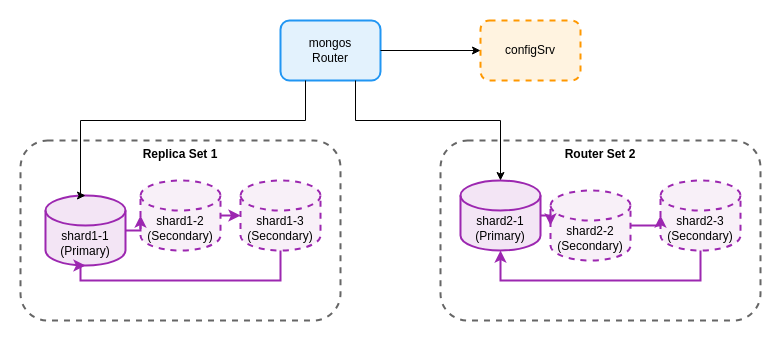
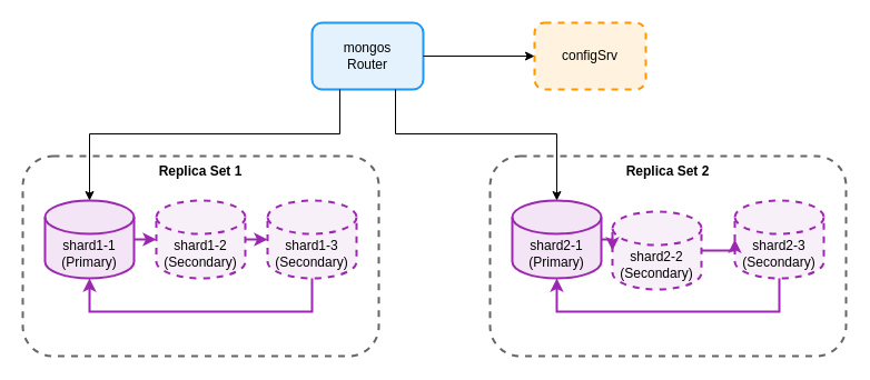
  <mxCell id="0" />
  <mxCell id="1" parent="0" />
  <mxCell id="2" value="mongos&#10;Router" style="rounded=1;whiteSpace=wrap;html=1;fillColor=#E3F2FD;strokeColor=#2196F3;strokeWidth=2;" vertex="1" parent="1"><mxGeometry x="280" y="20" width="100" height="60" as="geometry" /></mxCell>
  <mxCell id="3" value="configSrv" style="rounded=1;whiteSpace=wrap;html=1;fillColor=#FFF3E0;strokeColor=#FF9800;strokeWidth=2;dashed=1;" vertex="1" parent="1"><mxGeometry x="480" y="20" width="100" height="60" as="geometry" /></mxCell>
  <mxCell id="4" value="Replica Set 1" style="rounded=1;whiteSpace=wrap;html=1;fillColor=none;strokeColor=#666666;strokeWidth=2;dashed=1;verticalAlign=top;fontSize=12;fontStyle=1;" vertex="1" parent="1"><mxGeometry x="20" y="140" width="320" height="180" as="geometry" /></mxCell>
- <mxCell id="5" value="shard1-1&#10;(Primary)" style="shape=cylinder3;whiteSpace=wrap;html=1;boundedLbl=1;backgroundOutline=1;size=15;fillColor=#F3E5F5;strokeColor=#9C27B0;strokeWidth=2;" vertex="1" parent="1"><mxGeometry x="45" y="195" width="80" height="70" as="geometry" /></mxCell>
+ <mxCell id="5" value="shard1-1&#10;(Primary)" style="shape=cylinder3;whiteSpace=wrap;html=1;boundedLbl=1;backgroundOutline=1;size=15;fillColor=#F3E5F5;strokeColor=#9C27B0;strokeWidth=2;" vertex="1" parent="1"><mxGeometry x="40" y="180" width="80" height="70" as="geometry" /></mxCell>
  <mxCell id="6" value="shard1-2&#10;(Secondary)" style="shape=cylinder3;whiteSpace=wrap;html=1;boundedLbl=1;backgroundOutline=1;size=15;fillColor=#F8F0F8;strokeColor=#9C27B0;strokeWidth=2;dashed=1;" vertex="1" parent="1"><mxGeometry x="140" y="180" width="80" height="70" as="geometry" /></mxCell>
  <mxCell id="7" value="shard1-3&#10;(Secondary)" style="shape=cylinder3;whiteSpace=wrap;html=1;boundedLbl=1;backgroundOutline=1;size=15;fillColor=#F8F0F8;strokeColor=#9C27B0;strokeWidth=2;dashed=1;" vertex="1" parent="1"><mxGeometry x="240" y="180" width="80" height="70" as="geometry" /></mxCell>
- <mxCell id="8" value="Router Set 2" style="rounded=1;whiteSpace=wrap;html=1;fillColor=none;strokeColor=#666666;strokeWidth=2;dashed=1;verticalAlign=top;fontSize=12;fontStyle=1;" vertex="1" parent="1"><mxGeometry x="440" y="140" width="320" height="180" as="geometry" /></mxCell>
+ <mxCell id="8" value="Replica Set 2" style="rounded=1;whiteSpace=wrap;html=1;fillColor=none;strokeColor=#666666;strokeWidth=2;dashed=1;verticalAlign=top;fontSize=12;fontStyle=1;" vertex="1" parent="1"><mxGeometry x="440" y="140" width="320" height="180" as="geometry" /></mxCell>
  <mxCell id="9" value="shard2-1&#10;(Primary)" style="shape=cylinder3;whiteSpace=wrap;html=1;boundedLbl=1;backgroundOutline=1;size=15;fillColor=#F3E5F5;strokeColor=#9C27B0;strokeWidth=2;" vertex="1" parent="1"><mxGeometry x="460" y="180" width="80" height="70" as="geometry" /></mxCell>
  <mxCell id="10" value="shard2-2&#10;(Secondary)" style="shape=cylinder3;whiteSpace=wrap;html=1;boundedLbl=1;backgroundOutline=1;size=15;fillColor=#F8F0F8;strokeColor=#9C27B0;strokeWidth=2;dashed=1;" vertex="1" parent="1"><mxGeometry x="550" y="190" width="80" height="70" as="geometry" /></mxCell>
  <mxCell id="11" value="shard2-3&#10;(Secondary)" style="shape=cylinder3;whiteSpace=wrap;html=1;boundedLbl=1;backgroundOutline=1;size=15;fillColor=#F8F0F8;strokeColor=#9C27B0;strokeWidth=2;dashed=1;" vertex="1" parent="1"><mxGeometry x="660" y="180" width="80" height="70" as="geometry" /></mxCell>
  <mxCell id="12" style="edgeStyle=orthogonalEdgeStyle;rounded=0;orthogonalLoop=1;jettySize=auto;html=1;exitX=1;exitY=0.5;exitDx=0;exitDy=0;entryX=0;entryY=0.5;entryDx=0;entryDy=0;" edge="1" parent="1" source="2" target="3"><mxGeometry relative="1" as="geometry" /></mxCell>
  <mxCell id="13" style="edgeStyle=orthogonalEdgeStyle;rounded=0;orthogonalLoop=1;jettySize=auto;html=1;exitX=0.25;exitY=1;exitDx=0;exitDy=0;entryX=0.5;entryY=0;entryDx=0;entryDy=0;entryPerimeter=0;" edge="1" parent="1" source="2" target="5"><mxGeometry relative="1" as="geometry"><Array as="points"><mxPoint x="305" y="120" /><mxPoint x="80" y="120" /></Array></mxGeometry></mxCell>
  <mxCell id="14" style="edgeStyle=orthogonalEdgeStyle;rounded=0;orthogonalLoop=1;jettySize=auto;html=1;exitX=0.75;exitY=1;exitDx=0;exitDy=0;entryX=0.5;entryY=0;entryDx=0;entryDy=0;entryPerimeter=0;" edge="1" parent="1" source="2" target="9"><mxGeometry relative="1" as="geometry"><Array as="points"><mxPoint x="355" y="120" /><mxPoint x="500" y="120" /></Array></mxGeometry></mxCell>
  <mxCell id="15" style="edgeStyle=orthogonalEdgeStyle;rounded=0;orthogonalLoop=1;jettySize=auto;html=1;exitX=1;exitY=0.5;exitDx=0;exitDy=0;exitPerimeter=0;entryX=0;entryY=0.5;entryDx=0;entryDy=0;entryPerimeter=0;strokeColor=#9C27B0;strokeWidth=2;" edge="1" parent="1" source="5" target="6"><mxGeometry relative="1" as="geometry" /></mxCell>
  <mxCell id="16" style="edgeStyle=orthogonalEdgeStyle;rounded=0;orthogonalLoop=1;jettySize=auto;html=1;exitX=1;exitY=0.5;exitDx=0;exitDy=0;exitPerimeter=0;entryX=0;entryY=0.5;entryDx=0;entryDy=0;entryPerimeter=0;strokeColor=#9C27B0;strokeWidth=2;" edge="1" parent="1" source="6" target="7"><mxGeometry relative="1" as="geometry" /></mxCell>
  <mxCell id="17" style="edgeStyle=orthogonalEdgeStyle;rounded=0;orthogonalLoop=1;jettySize=auto;html=1;exitX=0.5;exitY=1;exitDx=0;exitDy=0;exitPerimeter=0;entryX=0.5;entryY=1;entryDx=0;entryDy=0;entryPerimeter=0;strokeColor=#9C27B0;strokeWidth=2;" edge="1" parent="1" source="7" target="5"><mxGeometry relative="1" as="geometry"><Array as="points"><mxPoint x="280" y="280" /><mxPoint x="80" y="280" /></Array></mxGeometry></mxCell>
  <mxCell id="18" style="edgeStyle=orthogonalEdgeStyle;rounded=0;orthogonalLoop=1;jettySize=auto;html=1;exitX=1;exitY=0.5;exitDx=0;exitDy=0;exitPerimeter=0;entryX=0;entryY=0.5;entryDx=0;entryDy=0;entryPerimeter=0;strokeColor=#9C27B0;strokeWidth=2;" edge="1" parent="1" source="9" target="10"><mxGeometry relative="1" as="geometry" /></mxCell>
  <mxCell id="19" style="edgeStyle=orthogonalEdgeStyle;rounded=0;orthogonalLoop=1;jettySize=auto;html=1;exitX=1;exitY=0.5;exitDx=0;exitDy=0;exitPerimeter=0;entryX=0;entryY=0.5;entryDx=0;entryDy=0;entryPerimeter=0;strokeColor=#9C27B0;strokeWidth=2;" edge="1" parent="1" source="10" target="11"><mxGeometry relative="1" as="geometry" /></mxCell>
  <mxCell id="20" style="edgeStyle=orthogonalEdgeStyle;rounded=0;orthogonalLoop=1;jettySize=auto;html=1;exitX=0.5;exitY=1;exitDx=0;exitDy=0;exitPerimeter=0;entryX=0.5;entryY=1;entryDx=0;entryDy=0;entryPerimeter=0;strokeColor=#9C27B0;strokeWidth=2;" edge="1" parent="1" source="11" target="9"><mxGeometry relative="1" as="geometry"><Array as="points"><mxPoint x="700" y="280" /><mxPoint x="500" y="280" /></Array></mxGeometry></mxCell>
